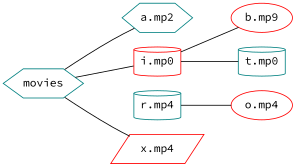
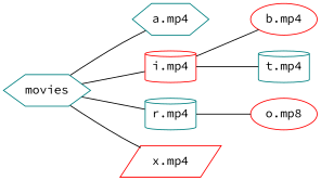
  graph {
    fontname="Source Code Pro"
    rankdir=LR
    node [color=teal fontname="Source Code Pro" shape=cylinder]
    edge [fontname="Source Code Pro"]
-   n1 [label="a.mp2" shape=hexagon]
-   n2 [color=red label="b.mp9" shape=ellipse]
-   n3 [color=red label="i.mp0"]
-   n4 [label="t.mp0"]
-   n5 [color=red label="o.mp4" shape=ellipse]
+   n1 [label="a.mp4" shape=hexagon]
+   n2 [color=red label="b.mp4" shape=ellipse]
+   n3 [color=red label="i.mp4"]
+   n4 [label="t.mp4"]
+   n5 [color=red label="o.mp8" shape=ellipse]
    n6 [label="r.mp4"]
    n7 [color=red label="x.mp4" shape=parallelogram]
    movies [shape=hexagon]
    n3 -- n2
    n3 -- n4
    n6 -- n5
    movies -- n1
    movies -- n3
+   movies -- n6
    movies -- n7
  }
